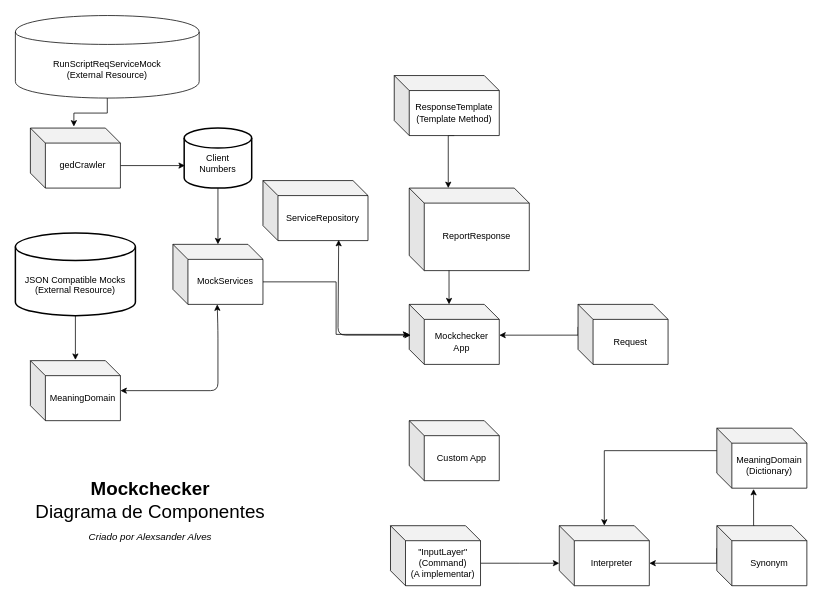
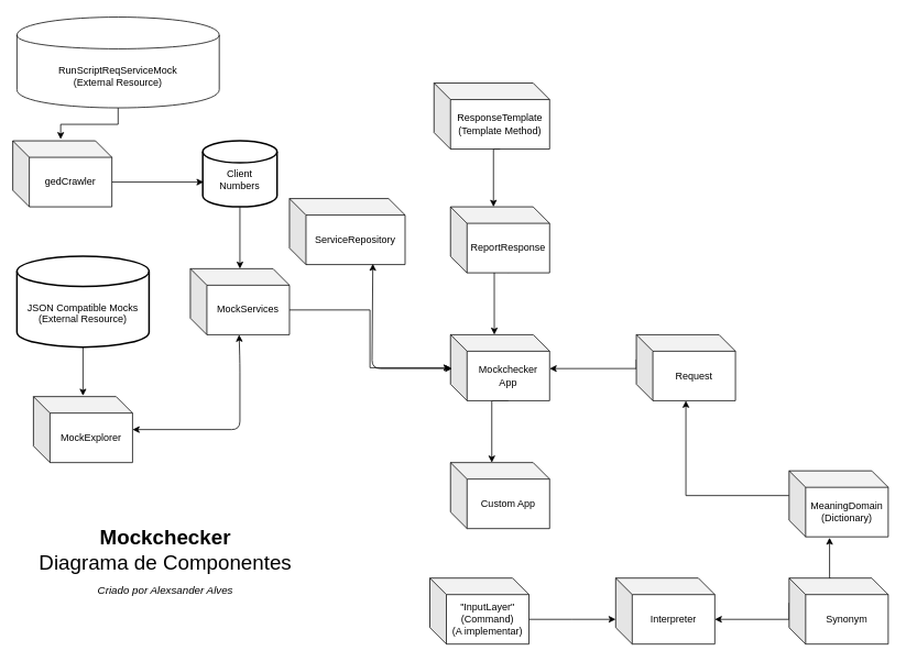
  <mxCell id="0" />
  <mxCell id="1" parent="0" />
  <mxCell id="2" style="edgeStyle=orthogonalEdgeStyle;rounded=0;orthogonalLoop=1;jettySize=auto;html=1;exitX=0.5;exitY=1;exitDx=0;exitDy=0;exitPerimeter=0;entryX=0.5;entryY=-0.012;entryDx=0;entryDy=0;entryPerimeter=0;" parent="1" source="3" target="20" edge="1"><mxGeometry relative="1" as="geometry" /></mxCell>
  <mxCell id="3" value="&lt;br&gt;&lt;br&gt;JSON Compatible Mocks&lt;br&gt;(External Resource)" style="strokeWidth=2;html=1;shape=mxgraph.flowchart.database;whiteSpace=wrap;" parent="1" vertex="1"><mxGeometry x="20" y="310" width="160" height="110" as="geometry" /></mxCell>
  <mxCell id="4" style="edgeStyle=orthogonalEdgeStyle;rounded=0;orthogonalLoop=1;jettySize=auto;html=1;exitX=0.5;exitY=1;exitDx=0;exitDy=0;exitPerimeter=0;" parent="1" source="5" target="23" edge="1"><mxGeometry relative="1" as="geometry" /></mxCell>
  <mxCell id="5" value="&lt;br&gt;Client&lt;br&gt;Numbers" style="strokeWidth=2;html=1;shape=mxgraph.flowchart.database;whiteSpace=wrap;" parent="1" vertex="1"><mxGeometry x="245" y="170" width="90" height="80" as="geometry" /></mxCell>
  <mxCell id="6" value="Interpreter" style="shape=cube;whiteSpace=wrap;html=1;boundedLbl=1;backgroundOutline=1;darkOpacity=0.05;darkOpacity2=0.1;" parent="1" vertex="1"><mxGeometry x="745" y="700" width="120" height="80" as="geometry" /></mxCell>
  <mxCell id="7" style="edgeStyle=orthogonalEdgeStyle;rounded=0;orthogonalLoop=1;jettySize=auto;html=1;exitX=0;exitY=0;exitDx=70;exitDy=80;exitPerimeter=0;entryX=0.442;entryY=0;entryDx=0;entryDy=0;entryPerimeter=0;" parent="1" source="8" target="32" edge="1"><mxGeometry relative="1" as="geometry"><Array as="points"><mxPoint x="598" y="320" /></Array></mxGeometry></mxCell>
- <mxCell id="8" value="ReportResponse" style="shape=cube;whiteSpace=wrap;html=1;boundedLbl=1;backgroundOutline=1;darkOpacity=0.05;darkOpacity2=0.1;" parent="1" vertex="1"><mxGeometry x="545" y="250" width="160" height="110" as="geometry" /></mxCell>
+ <mxCell id="8" value="ReportResponse" style="shape=cube;whiteSpace=wrap;html=1;boundedLbl=1;backgroundOutline=1;darkOpacity=0.05;darkOpacity2=0.1;" parent="1" vertex="1"><mxGeometry x="545" y="250" width="120" height="80" as="geometry" /></mxCell>
  <mxCell id="9" style="edgeStyle=orthogonalEdgeStyle;rounded=0;orthogonalLoop=1;jettySize=auto;html=1;exitX=0;exitY=0;exitDx=80;exitDy=80;exitPerimeter=0;" parent="1" source="10" target="8" edge="1"><mxGeometry relative="1" as="geometry"><Array as="points"><mxPoint x="597" y="180" /></Array></mxGeometry></mxCell>
  <mxCell id="10" value="ResponseTemplate&lt;br&gt;(Template Method)" style="shape=cube;whiteSpace=wrap;html=1;boundedLbl=1;backgroundOutline=1;darkOpacity=0.05;darkOpacity2=0.1;" parent="1" vertex="1"><mxGeometry x="525" y="100" width="140" height="80" as="geometry" /></mxCell>
- <mxCell id="11" style="edgeStyle=orthogonalEdgeStyle;rounded=0;orthogonalLoop=1;jettySize=auto;html=1;exitX=0;exitY=0;exitDx=0;exitDy=30;exitPerimeter=0;entryX=0.5;entryY=0;entryDx=0;entryDy=0;entryPerimeter=0;" parent="1" source="12" target="6" edge="1"><mxGeometry relative="1" as="geometry" /></mxCell>
+ <mxCell id="11" style="edgeStyle=orthogonalEdgeStyle;rounded=0;orthogonalLoop=1;jettySize=auto;html=1;exitX=0;exitY=0;exitDx=0;exitDy=30;exitPerimeter=0;" parent="1" source="12" target="30" edge="1"><mxGeometry relative="1" as="geometry" /></mxCell>
  <mxCell id="12" value="MeaningDomain&lt;br&gt;(Dictionary)" style="shape=cube;whiteSpace=wrap;html=1;boundedLbl=1;backgroundOutline=1;darkOpacity=0.05;darkOpacity2=0.1;" parent="1" vertex="1"><mxGeometry x="955" y="570" width="120" height="80" as="geometry" /></mxCell>
  <mxCell id="13" style="edgeStyle=orthogonalEdgeStyle;rounded=0;orthogonalLoop=1;jettySize=auto;html=1;exitX=0;exitY=0;exitDx=50;exitDy=0;exitPerimeter=0;entryX=0.408;entryY=1.013;entryDx=0;entryDy=0;entryPerimeter=0;" parent="1" source="15" target="12" edge="1"><mxGeometry relative="1" as="geometry"><Array as="points"><mxPoint x="1004" y="700" /></Array></mxGeometry></mxCell>
  <mxCell id="14" style="edgeStyle=orthogonalEdgeStyle;rounded=0;orthogonalLoop=1;jettySize=auto;html=1;exitX=0;exitY=0;exitDx=0;exitDy=30;exitPerimeter=0;entryX=0;entryY=0;entryDx=120;entryDy=50;entryPerimeter=0;" parent="1" source="15" target="6" edge="1"><mxGeometry relative="1" as="geometry"><Array as="points"><mxPoint x="955" y="750" /></Array></mxGeometry></mxCell>
  <mxCell id="15" value="Synonym" style="shape=cube;whiteSpace=wrap;html=1;boundedLbl=1;backgroundOutline=1;darkOpacity=0.05;darkOpacity2=0.1;" parent="1" vertex="1"><mxGeometry x="955" y="700" width="120" height="80" as="geometry" /></mxCell>
  <mxCell id="16" style="edgeStyle=orthogonalEdgeStyle;rounded=0;orthogonalLoop=1;jettySize=auto;html=1;exitX=0;exitY=0;exitDx=120;exitDy=50;exitPerimeter=0;entryX=0.011;entryY=0.625;entryDx=0;entryDy=0;entryPerimeter=0;" parent="1" source="17" target="5" edge="1"><mxGeometry relative="1" as="geometry" /></mxCell>
- <mxCell id="17" value="gedCrawler" style="shape=cube;whiteSpace=wrap;html=1;boundedLbl=1;backgroundOutline=1;darkOpacity=0.05;darkOpacity2=0.1;" parent="1" vertex="1"><mxGeometry x="40" y="170" width="120" height="80" as="geometry" /></mxCell>
+ <mxCell id="17" value="gedCrawler" style="shape=cube;whiteSpace=wrap;html=1;boundedLbl=1;backgroundOutline=1;darkOpacity=0.05;darkOpacity2=0.1;" parent="1" vertex="1"><mxGeometry x="15" y="170" width="120" height="80" as="geometry" /></mxCell>
  <mxCell id="18" style="edgeStyle=orthogonalEdgeStyle;rounded=0;orthogonalLoop=1;jettySize=auto;html=1;exitX=0.5;exitY=1;exitDx=0;exitDy=0;entryX=0.483;entryY=-0.025;entryDx=0;entryDy=0;entryPerimeter=0;" parent="1" source="19" target="17" edge="1"><mxGeometry relative="1" as="geometry" /></mxCell>
  <mxCell id="19" value="RunScriptReqServiceMock&lt;br&gt;(External Resource)" style="shape=cylinder;whiteSpace=wrap;html=1;boundedLbl=1;backgroundOutline=1;" parent="1" vertex="1"><mxGeometry x="20" y="20" width="245" height="110" as="geometry" /></mxCell>
- <mxCell id="20" value="MeaningDomain" style="shape=cube;whiteSpace=wrap;html=1;boundedLbl=1;backgroundOutline=1;darkOpacity=0.05;darkOpacity2=0.1;" parent="1" vertex="1"><mxGeometry x="40" y="480" width="120" height="80" as="geometry" /></mxCell>
+ <mxCell id="20" value="MockExplorer" style="shape=cube;whiteSpace=wrap;html=1;boundedLbl=1;backgroundOutline=1;darkOpacity=0.05;darkOpacity2=0.1;" parent="1" vertex="1"><mxGeometry x="40" y="480" width="120" height="80" as="geometry" /></mxCell>
  <mxCell id="21" value="ServiceRepository" style="shape=cube;whiteSpace=wrap;html=1;boundedLbl=1;backgroundOutline=1;darkOpacity=0.05;darkOpacity2=0.1;" parent="1" vertex="1"><mxGeometry x="350" y="240" width="140" height="80" as="geometry" /></mxCell>
  <mxCell id="22" style="edgeStyle=orthogonalEdgeStyle;rounded=0;orthogonalLoop=1;jettySize=auto;html=1;exitX=0;exitY=0;exitDx=120;exitDy=50;exitPerimeter=0;" parent="1" source="23" target="32" edge="1"><mxGeometry relative="1" as="geometry" /></mxCell>
  <mxCell id="23" value="MockServices" style="shape=cube;whiteSpace=wrap;html=1;boundedLbl=1;backgroundOutline=1;darkOpacity=0.05;darkOpacity2=0.1;" parent="1" vertex="1"><mxGeometry x="230" y="325" width="120" height="80" as="geometry" /></mxCell>
  <mxCell id="24" style="edgeStyle=orthogonalEdgeStyle;rounded=0;orthogonalLoop=1;jettySize=auto;html=1;exitX=0;exitY=0;exitDx=120;exitDy=50;exitPerimeter=0;" parent="1" source="25" edge="1"><mxGeometry relative="1" as="geometry"><mxPoint x="745" y="750" as="targetPoint" /></mxGeometry></mxCell>
  <mxCell id="25" value="&quot;InputLayer&quot;&lt;br&gt;(Command)&lt;br&gt;(A implementar)" style="shape=cube;whiteSpace=wrap;html=1;boundedLbl=1;backgroundOutline=1;darkOpacity=0.05;darkOpacity2=0.1;" parent="1" vertex="1"><mxGeometry x="520" y="700" width="120" height="80" as="geometry" /></mxCell>
  <mxCell id="26" value="" style="endArrow=classic;startArrow=classic;html=1;entryX=0.492;entryY=1;entryDx=0;entryDy=0;entryPerimeter=0;" parent="1" target="23" edge="1"><mxGeometry width="50" height="50" relative="1" as="geometry"><mxPoint x="160" y="520" as="sourcePoint" /><mxPoint x="290" y="420" as="targetPoint" /><Array as="points"><mxPoint x="290" y="520" /><mxPoint x="290" y="440" /></Array></mxGeometry></mxCell>
  <mxCell id="27" value="&lt;b&gt;Mockchecker&lt;/b&gt;&lt;br style=&quot;font-size: 25px&quot;&gt;Diagrama de Componentes" style="text;html=1;strokeColor=none;fillColor=none;align=center;verticalAlign=middle;whiteSpace=wrap;rounded=0;fontSize=25;" parent="1" vertex="1"><mxGeometry x="40" y="590" width="320" height="150" as="geometry" /></mxCell>
  <mxCell id="28" value="Criado por Alexsander Alves" style="text;html=1;strokeColor=none;fillColor=none;align=center;verticalAlign=middle;whiteSpace=wrap;rounded=0;fontSize=13;glass=0;fontStyle=2" parent="1" vertex="1"><mxGeometry x="60" y="705" width="280" height="20" as="geometry" /></mxCell>
  <mxCell id="29" style="edgeStyle=orthogonalEdgeStyle;rounded=0;orthogonalLoop=1;jettySize=auto;html=1;exitX=0;exitY=0;exitDx=0;exitDy=30;exitPerimeter=0;entryX=1;entryY=0.513;entryDx=0;entryDy=0;entryPerimeter=0;" parent="1" source="30" target="32" edge="1"><mxGeometry relative="1" as="geometry"><Array as="points"><mxPoint x="770" y="446" /></Array></mxGeometry></mxCell>
  <mxCell id="30" value="Request" style="shape=cube;whiteSpace=wrap;html=1;boundedLbl=1;backgroundOutline=1;darkOpacity=0.05;darkOpacity2=0.1;" parent="1" vertex="1"><mxGeometry x="770" y="405" width="120" height="80" as="geometry" /></mxCell>
+ <mxCell id="31" style="edgeStyle=orthogonalEdgeStyle;rounded=0;orthogonalLoop=1;jettySize=auto;html=1;exitX=0;exitY=0;exitDx=70;exitDy=80;exitPerimeter=0;entryX=0;entryY=0;entryDx=50;entryDy=0;entryPerimeter=0;" edge="1" parent="1" source="32" target="34"><mxGeometry relative="1" as="geometry"><Array as="points"><mxPoint x="595" y="485" /></Array></mxGeometry></mxCell>
  <mxCell id="32" value="Mockchecker&lt;br&gt;App" style="shape=cube;whiteSpace=wrap;html=1;boundedLbl=1;backgroundOutline=1;darkOpacity=0.05;darkOpacity2=0.1;" parent="1" vertex="1"><mxGeometry x="545" y="405" width="120" height="80" as="geometry" /></mxCell>
  <mxCell id="33" value="" style="endArrow=classic;startArrow=classic;html=1;exitX=0.017;exitY=0.513;exitDx=0;exitDy=0;exitPerimeter=0;entryX=0.721;entryY=0.988;entryDx=0;entryDy=0;entryPerimeter=0;" parent="1" source="32" target="21" edge="1"><mxGeometry width="50" height="50" relative="1" as="geometry"><mxPoint x="330" y="435" as="sourcePoint" /><mxPoint x="450" y="330" as="targetPoint" /><Array as="points"><mxPoint x="450" y="446" /></Array></mxGeometry></mxCell>
  <mxCell id="34" value="Custom App" style="shape=cube;whiteSpace=wrap;html=1;boundedLbl=1;backgroundOutline=1;darkOpacity=0.05;darkOpacity2=0.1;" vertex="1" parent="1"><mxGeometry x="545" y="560" width="120" height="80" as="geometry" /></mxCell>
